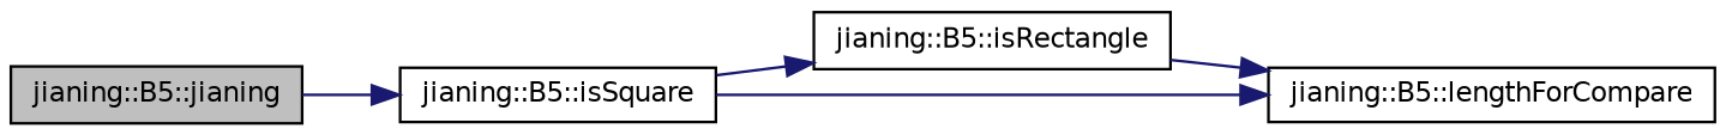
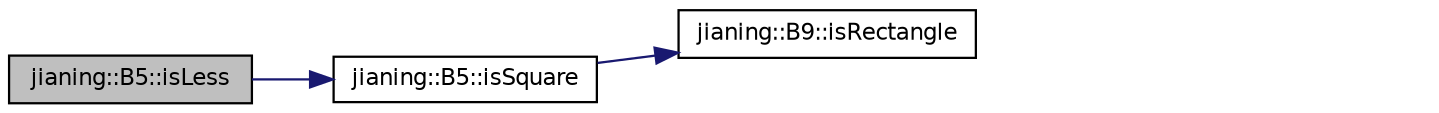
  digraph {
    rankdir=LR
    node [color=black fillcolor=white fontname=Helvetica fontsize=10 shape=record style=filled]
    edge [color=midnightblue fontname=Helvetica fontsize=10 labelfontname=Helvetica labelfontsize=10 style=solid]
-   n1 [fillcolor=grey75 fontcolor=black height=0.2 label="jianing::B5::jianing" width=0.4]
+   n1 [fillcolor=grey75 fontcolor=black height=0.2 label="jianing::B5::isLess" width=0.4]
    n2 [height=0.2 label="jianing::B5::isSquare" width=0.4]
-   n3 [height=0.2 label="jianing::B5::isRectangle" width=0.4]
-   n4 [height=0.2 label="jianing::B5::lengthForCompare" width=0.4]
+   n3 [height=0.2 label="jianing::B9::isRectangle" width=0.4]
    n1 -> n2
    n2 -> n3
-   n2 -> n4
-   n3 -> n4
  }
